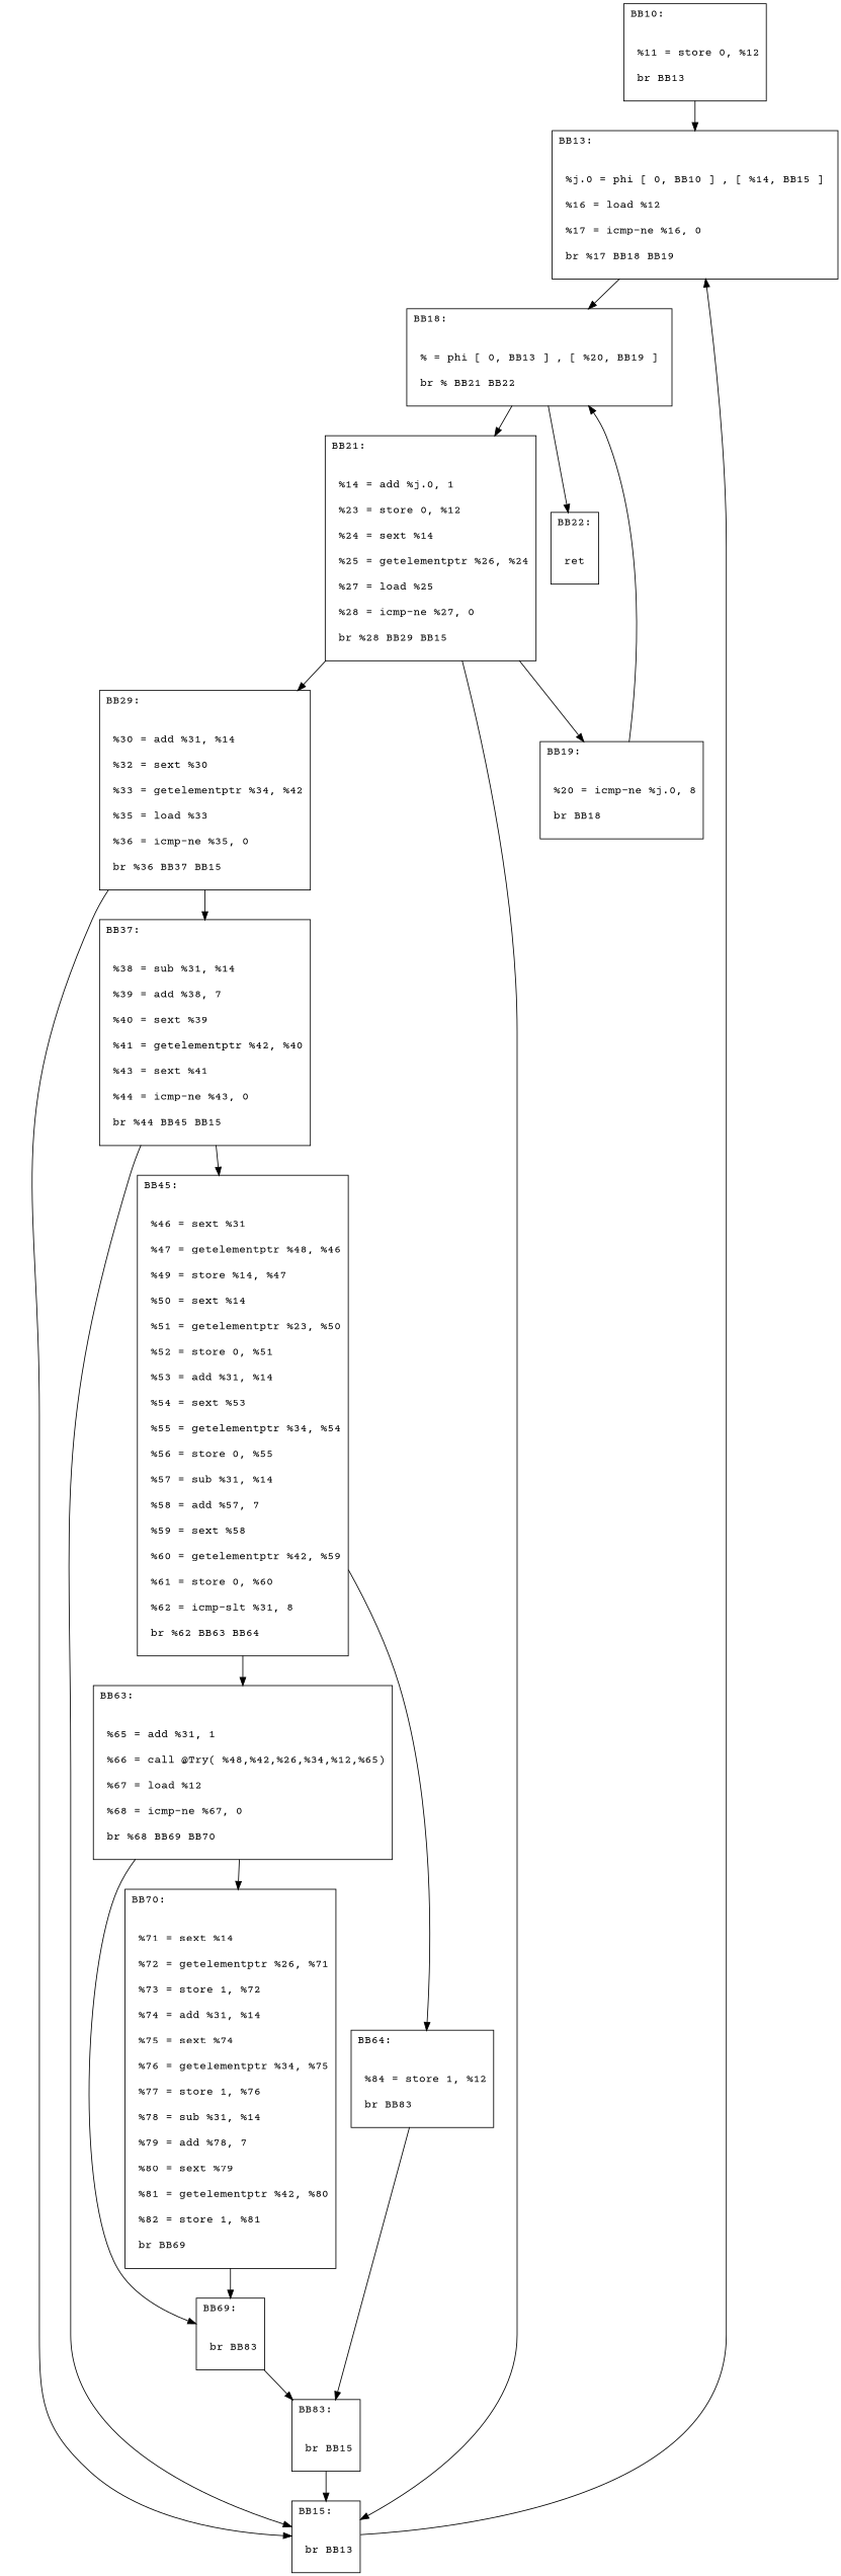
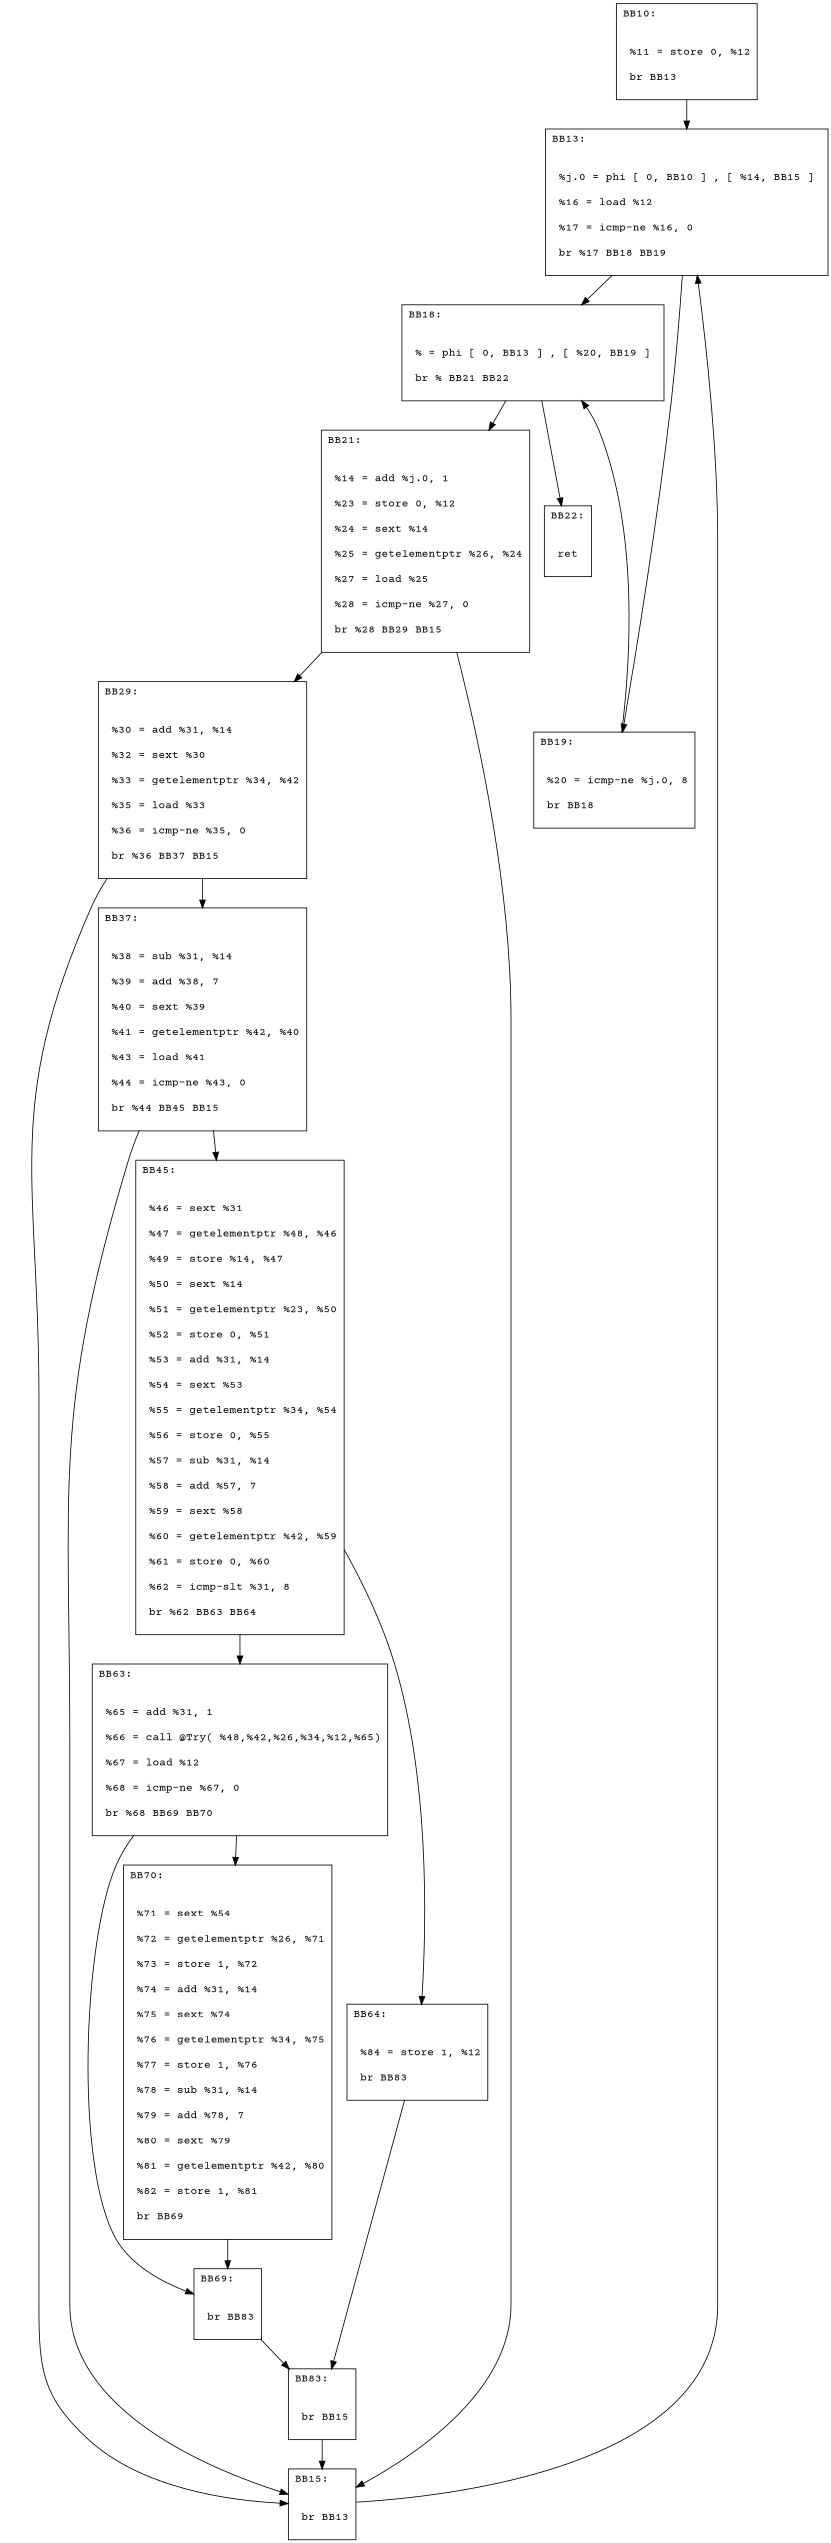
  digraph {
    fontname="Courier Prime"
    node [fontname="Courier Prime" shape=record]
    edge [fontname="Courier Prime"]
    n1 [label="{BB10:\l\l\n             %11 = store 0, %12\l\n             br BB13\l\n             }"]
    n2 [label="{BB13:\l\l\n             %j.0 = phi [ 0, BB10 ] , [ %14, BB15 ] \l\n             %16 = load %12\l\n             %17 = icmp-ne %16, 0\l\n             br %17 BB18 BB19\l\n             }"]
    n3 [label="{BB18:\l\l\n             % = phi [ 0, BB13 ] , [ %20, BB19 ] \l\n             br % BB21 BB22\l\n             }"]
    n4 [label="{BB19:\l\l\n             %20 = icmp-ne %j.0, 8\l\n             br BB18\l\n             }"]
    n5 [label="{BB21:\l\l\n             %14 = add %j.0, 1\l\n             %23 = store 0, %12\l\n             %24 = sext %14\l\n             %25 = getelementptr %26, %24\l\n             %27 = load %25\l\n             %28 = icmp-ne %27, 0\l\n             br %28 BB29 BB15\l\n             }"]
    n6 [label="{BB22:\l\l\n             ret\l\n             }"]
    n7 [label="{BB29:\l\l\n             %30 = add %31, %14\l\n             %32 = sext %30\l\n             %33 = getelementptr %34, %42\l\n             %35 = load %33\l\n             %36 = icmp-ne %35, 0\l\n             br %36 BB37 BB15\l\n             }"]
    n8 [label="{BB15:\l\l\n             br BB13\l\n             }"]
-   n9 [label="{BB37:\l\l\n             %38 = sub %31, %14\l\n             %39 = add %38, 7\l\n             %40 = sext %39\l\n             %41 = getelementptr %42, %40\l\n             %43 = sext %41\l\n             %44 = icmp-ne %43, 0\l\n             br %44 BB45 BB15\l\n             }"]
+   n9 [label="{BB37:\l\l\n             %38 = sub %31, %14\l\n             %39 = add %38, 7\l\n             %40 = sext %39\l\n             %41 = getelementptr %42, %40\l\n             %43 = load %41\l\n             %44 = icmp-ne %43, 0\l\n             br %44 BB45 BB15\l\n             }"]
    n10 [label="{BB45:\l\l\n             %46 = sext %31\l\n             %47 = getelementptr %48, %46\l\n             %49 = store %14, %47\l\n             %50 = sext %14\l\n             %51 = getelementptr %23, %50\l\n             %52 = store 0, %51\l\n             %53 = add %31, %14\l\n             %54 = sext %53\l\n             %55 = getelementptr %34, %54\l\n             %56 = store 0, %55\l\n             %57 = sub %31, %14\l\n             %58 = add %57, 7\l\n             %59 = sext %58\l\n             %60 = getelementptr %42, %59\l\n             %61 = store 0, %60\l\n             %62 = icmp-slt %31, 8\l\n             br %62 BB63 BB64\l\n             }"]
    n11 [label="{BB63:\l\l\n             %65 = add %31, 1\l\n             %66 = call @Try( %48,%42,%26,%34,%12,%65)\l\n             %67 = load %12\l\n             %68 = icmp-ne %67, 0\l\n             br %68 BB69 BB70\l\n             }"]
    n12 [label="{BB64:\l\l\n             %84 = store 1, %12\l\n             br BB83\l\n             }"]
    n13 [label="{BB69:\l\l\n             br BB83\l\n             }"]
-   n14 [label="{BB70:\l\l\n             %71 = sext %14\l\n             %72 = getelementptr %26, %71\l\n             %73 = store 1, %72\l\n             %74 = add %31, %14\l\n             %75 = sext %74\l\n             %76 = getelementptr %34, %75\l\n             %77 = store 1, %76\l\n             %78 = sub %31, %14\l\n             %79 = add %78, 7\l\n             %80 = sext %79\l\n             %81 = getelementptr %42, %80\l\n             %82 = store 1, %81\l\n             br BB69\l\n             }"]
+   n14 [label="{BB70:\l\l\n             %71 = sext %54\l\n             %72 = getelementptr %26, %71\l\n             %73 = store 1, %72\l\n             %74 = add %31, %14\l\n             %75 = sext %74\l\n             %76 = getelementptr %34, %75\l\n             %77 = store 1, %76\l\n             %78 = sub %31, %14\l\n             %79 = add %78, 7\l\n             %80 = sext %79\l\n             %81 = getelementptr %42, %80\l\n             %82 = store 1, %81\l\n             br BB69\l\n             }"]
    n15 [label="{BB83:\l\l\n             br BB15\l\n             }"]
    n1 -> n2
    n2 -> n3
-   n5 -> n4
+   n2 -> n4
    n3 -> n5
    n3 -> n6
    n4 -> n3
    n5 -> n7
    n5 -> n8
    n7 -> n8
    n7 -> n9
    n8 -> n2
    n9 -> n8
    n9 -> n10
    n10 -> n11
    n10 -> n12
    n11 -> n13
    n11 -> n14
    n12 -> n15
    n13 -> n15
    n14 -> n13
    n15 -> n8
  }
